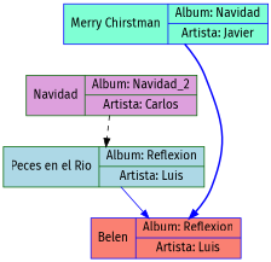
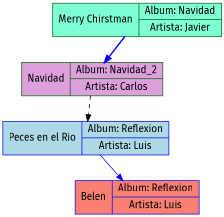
  digraph {
    fontname="Fira Sans"
    node [color=darkgreen fontname="Fira Sans" shape=record style=filled]
    edge [color=blue fontname="Fira Sans"]
-   n1 [color=blue fillcolor=aquamarine height=.5 label="Merry Chirstman | { Album:  Navidad | Artista:  Javier}" width=.2]
+   n1 [fillcolor=aquamarine height=.5 label="Merry Chirstman | { Album:  Navidad | Artista:  Javier}" width=.2]
    n2 [fillcolor=plum height=.5 label="Navidad | { Album:  Navidad_2 | Artista:  Carlos}" width=.2]
-   n3 [fillcolor=lightblue height=.5 label="Peces en el Rio | { Album:  Reflexion | Artista:  Luis}" width=.2]
+   n3 [color=blue fillcolor=lightblue height=.5 label="Peces en el Rio | { Album:  Reflexion | Artista:  Luis}" width=.2]
    n4 [color=blue fillcolor=salmon height=.5 label="Belen | { Album:  Reflexion | Artista:  Luis}" width=.2]
-   n1 -> n4 [style=bold]
+   n1 -> n2 [style=bold]
    n2 -> n3 [color=black style=dashed]
    n3 -> n4 [style=solid]
  }
